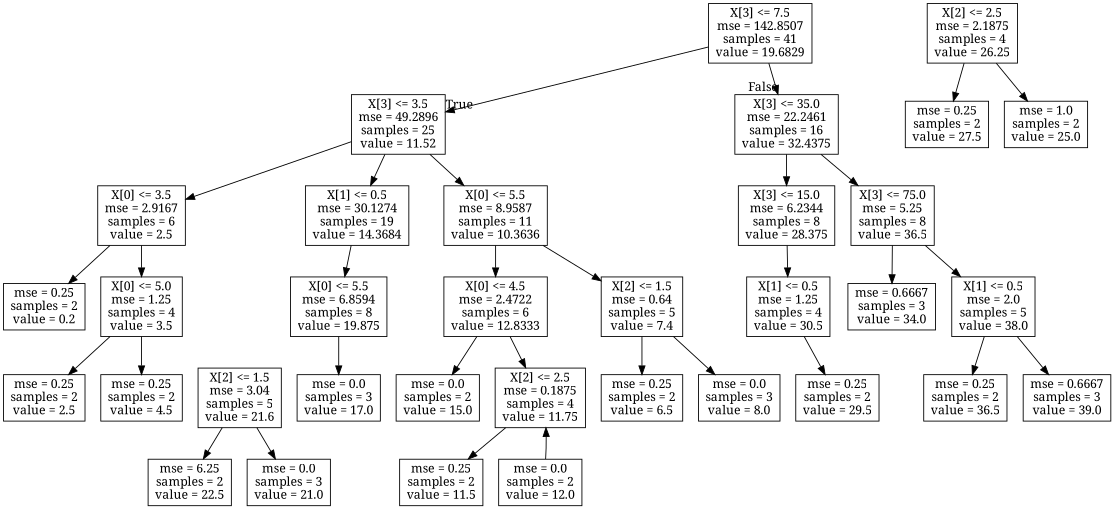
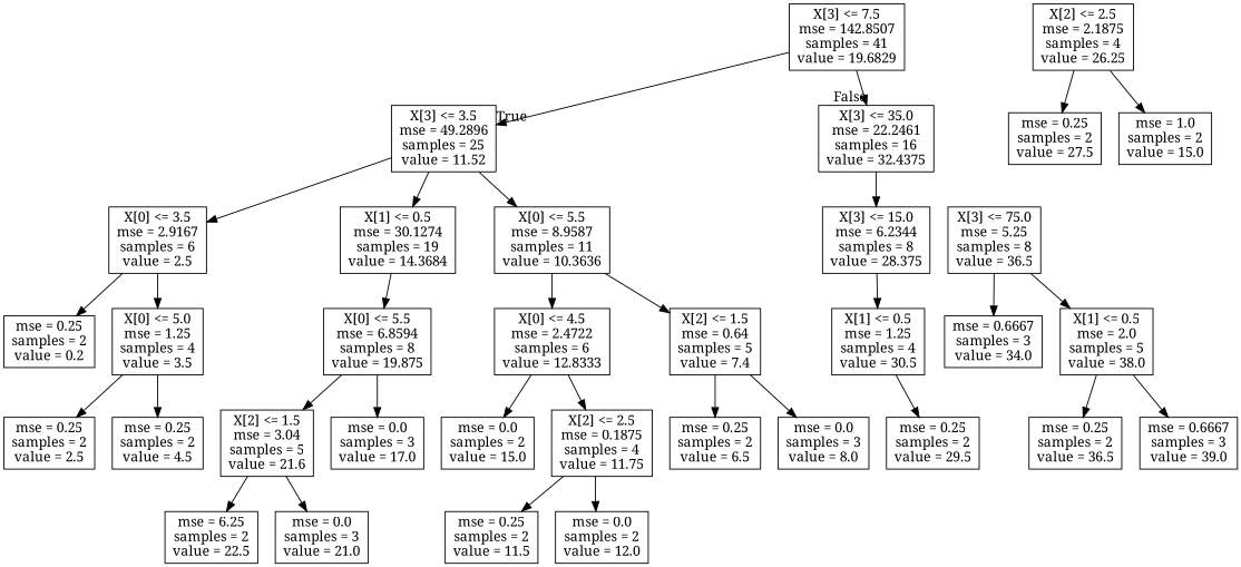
  digraph {
    fontname="Noto Serif"
    node [fontname="Noto Serif" shape=box]
    edge [fontname="Noto Serif"]
    n1 [label="X[3] <= 7.5\nmse = 142.8507\nsamples = 41\nvalue = 19.6829"]
    n2 [label="X[3] <= 3.5\nmse = 49.2896\nsamples = 25\nvalue = 11.52"]
    n3 [label="X[3] <= 35.0\nmse = 22.2461\nsamples = 16\nvalue = 32.4375"]
    n4 [label="X[0] <= 3.5\nmse = 2.9167\nsamples = 6\nvalue = 2.5"]
    n5 [label="X[1] <= 0.5\nmse = 30.1274\nsamples = 19\nvalue = 14.3684"]
    n6 [label="X[0] <= 5.5\nmse = 8.9587\nsamples = 11\nvalue = 10.3636"]
    n7 [label="X[3] <= 15.0\nmse = 6.2344\nsamples = 8\nvalue = 28.375"]
    n8 [label="X[3] <= 75.0\nmse = 5.25\nsamples = 8\nvalue = 36.5"]
    n9 [label="mse = 0.25\nsamples = 2\nvalue = 0.2"]
    n10 [label="X[0] <= 5.0\nmse = 1.25\nsamples = 4\nvalue = 3.5"]
    n11 [label="X[0] <= 5.5\nmse = 6.8594\nsamples = 8\nvalue = 19.875"]
    n12 [label="mse = 0.25\nsamples = 2\nvalue = 2.5"]
    n13 [label="mse = 0.25\nsamples = 2\nvalue = 4.5"]
    n14 [label="X[0] <= 4.5\nmse = 2.4722\nsamples = 6\nvalue = 12.8333"]
    n15 [label="X[2] <= 1.5\nmse = 0.64\nsamples = 5\nvalue = 7.4"]
    n16 [label="X[2] <= 1.5\nmse = 3.04\nsamples = 5\nvalue = 21.6"]
    n17 [label="mse = 0.0\nsamples = 3\nvalue = 17.0"]
    n18 [label="mse = 0.0\nsamples = 2\nvalue = 15.0"]
    n19 [label="X[2] <= 2.5\nmse = 0.1875\nsamples = 4\nvalue = 11.75"]
    n20 [label="mse = 0.25\nsamples = 2\nvalue = 6.5"]
    n21 [label="mse = 0.0\nsamples = 3\nvalue = 8.0"]
    n22 [label="mse = 0.25\nsamples = 2\nvalue = 11.5"]
    n23 [label="mse = 0.0\nsamples = 2\nvalue = 12.0"]
    n24 [label="mse = 6.25\nsamples = 2\nvalue = 22.5"]
    n25 [label="mse = 0.0\nsamples = 3\nvalue = 21.0"]
    n26 [label="X[1] <= 0.5\nmse = 1.25\nsamples = 4\nvalue = 30.5"]
    n27 [label="mse = 0.6667\nsamples = 3\nvalue = 34.0"]
    n28 [label="X[1] <= 0.5\nmse = 2.0\nsamples = 5\nvalue = 38.0"]
    n29 [label="X[2] <= 2.5\nmse = 2.1875\nsamples = 4\nvalue = 26.25"]
    n30 [label="mse = 0.25\nsamples = 2\nvalue = 27.5"]
-   n31 [label="mse = 1.0\nsamples = 2\nvalue = 25.0"]
+   n31 [label="mse = 1.0\nsamples = 2\nvalue = 15.0"]
    n32 [label="mse = 0.25\nsamples = 2\nvalue = 29.5"]
    n33 [label="mse = 0.25\nsamples = 2\nvalue = 36.5"]
    n34 [label="mse = 0.6667\nsamples = 3\nvalue = 39.0"]
    n1 -> n2 [headlabel=True labelangle=45 labeldistance=2.5]
    n1 -> n3 [headlabel=False labelangle=-45 labeldistance=2.5]
    n2 -> n4
    n2 -> n5
    n2 -> n6
    n3 -> n7
-   n3 -> n8
    n4 -> n9
    n4 -> n10
    n5 -> n11
    n6 -> n14
    n6 -> n15
    n7 -> n26
    n8 -> n27
    n8 -> n28
    n10 -> n12
    n10 -> n13
+   n11 -> n16
    n11 -> n17
    n14 -> n18
    n14 -> n19
    n15 -> n20
    n15 -> n21
    n16 -> n24
    n16 -> n25
    n19 -> n22
-   n23 -> n19
+   n19 -> n23
    n26 -> n32
    n28 -> n33
    n28 -> n34
    n29 -> n30
    n29 -> n31
  }
